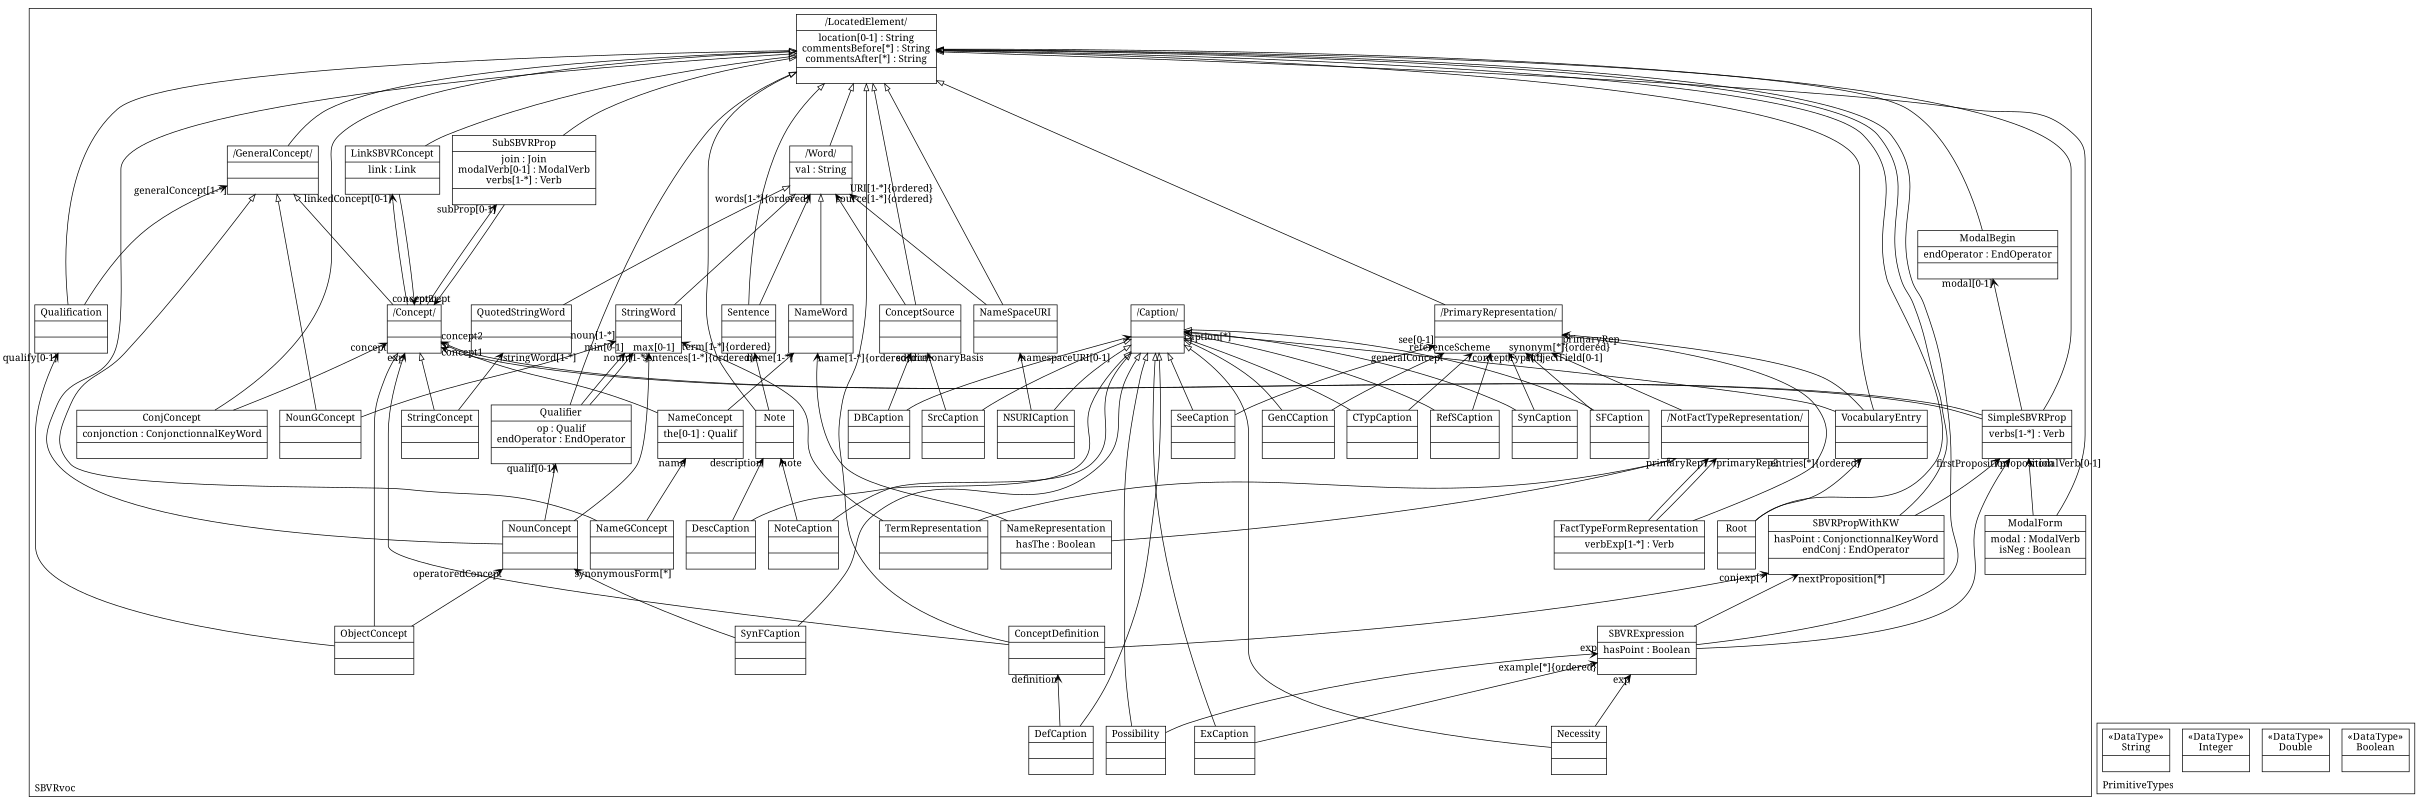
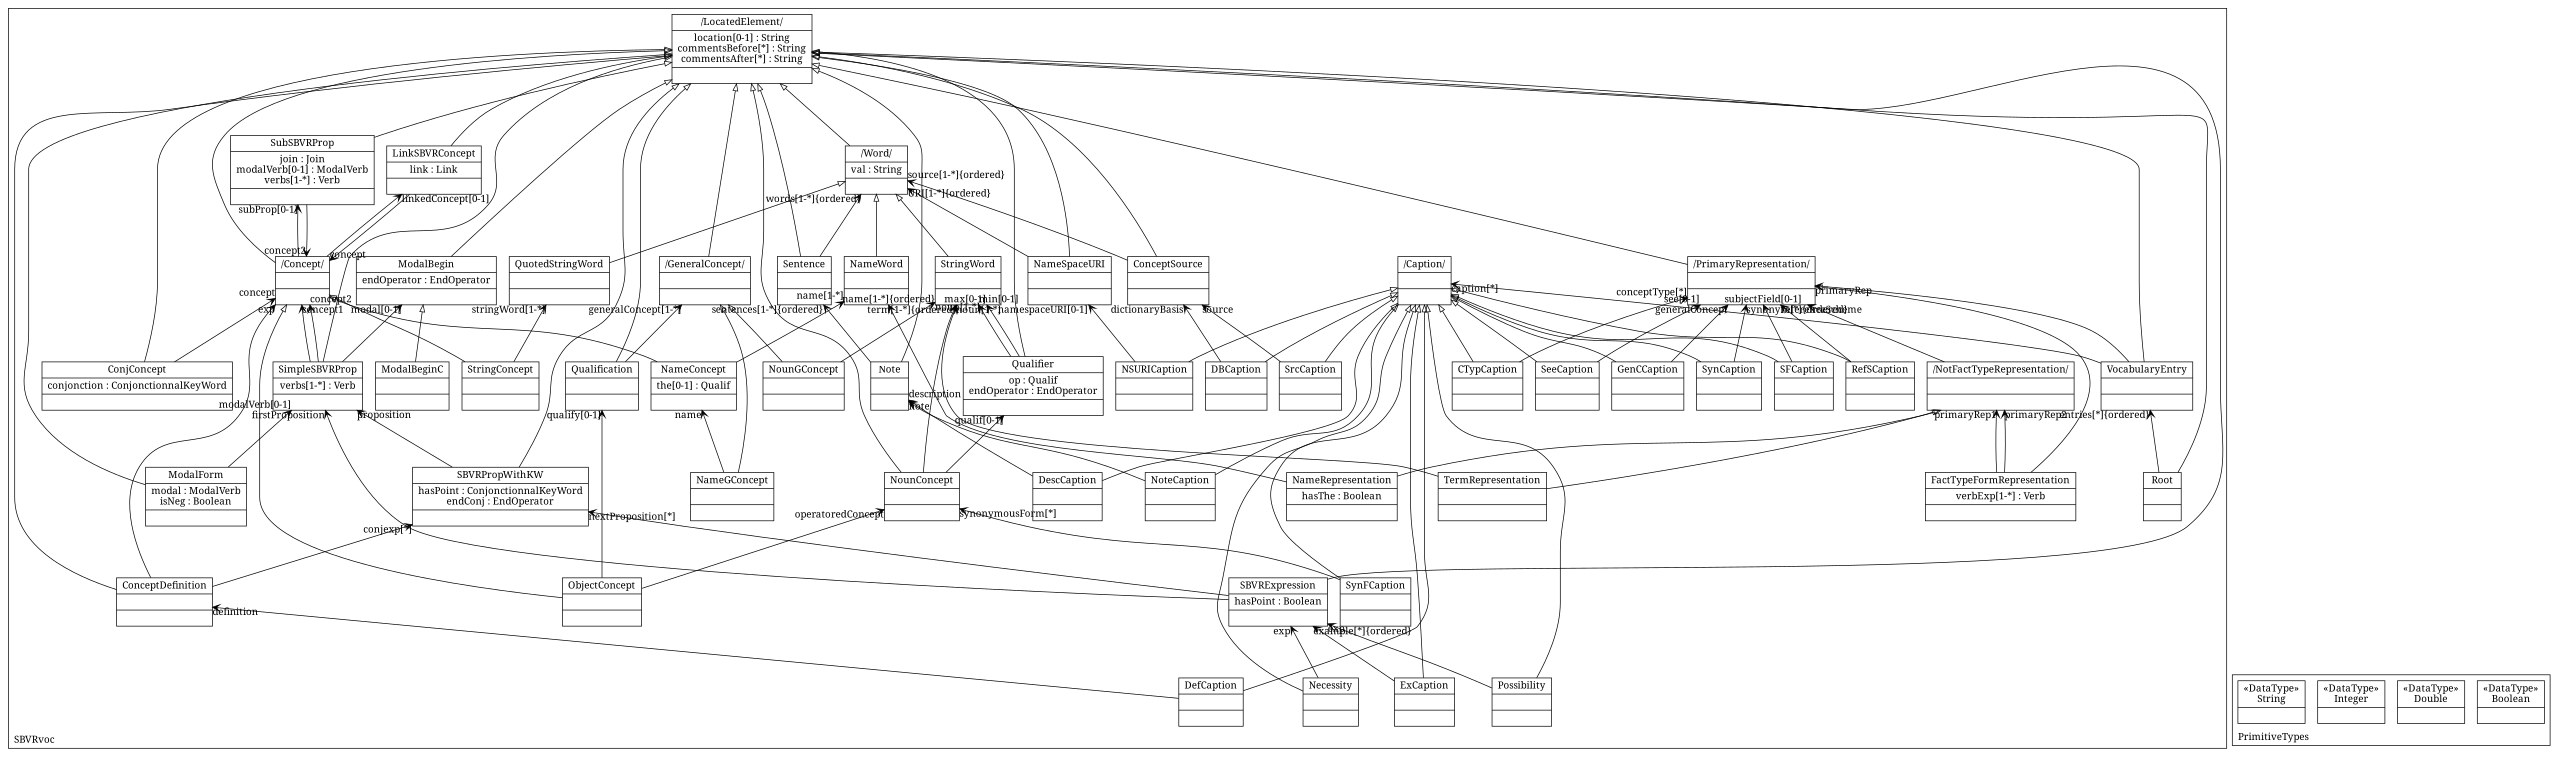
  digraph {
    compound=true
    fontname="Noto Serif"
    labeljust=l
    labelloc=t
    nodeSep=0.75
    rankdir=BT
    node [fontname="Noto Serif" shape=record]
    edge [arrowhead=vee constraint=true fontname="Noto Serif" group=LocatedElement minlen=2 arrowtail=diamond]
    n1 [label="{/LocatedElement/|location[0-1] : String\ncommentsBefore[*] : String\ncommentsAfter[*] : String| }"]
    n2 [label="{Root| | }"]
    n3 [label="{VocabularyEntry| | }"]
    n4 [label="{/PrimaryRepresentation/| | }"]
    n5 [label="{/Caption/| | }"]
    n6 [label="{DefCaption| | }"]
    n7 [label="{ConceptDefinition| | }"]
    n8 [label="{/Concept/| | }"]
    n9 [label="{ConjConcept|conjonction : ConjonctionnalKeyWord| }"]
    n10 [label="{DescCaption| | }"]
    n11 [label="{Note| | }"]
    n12 [label="{Sentence| | }"]
    n13 [label="{SrcCaption| | }"]
    n14 [label="{ConceptSource| | }"]
    n15 [label="{/Word/|val : String| }"]
    n16 [label="{DBCaption| | }"]
    n17 [label="{GenCCaption| | }"]
    n18 [label="{CTypCaption| | }"]
    n19 [label="{Necessity| | }"]
    n20 [label="{SBVRExpression|hasPoint : Boolean| }"]
    n21 [label="{SimpleSBVRProp|verbs[1-*] : Verb| }"]
    n22 [label="{SBVRPropWithKW|hasPoint : ConjonctionnalKeyWord\nendConj : EndOperator| }"]
    n23 [label="{Possibility| | }"]
    n24 [label="{RefSCaption| | }"]
    n25 [label="{NoteCaption| | }"]
    n26 [label="{ExCaption| | }"]
    n27 [label="{SynCaption| | }"]
    n28 [label="{SynFCaption| | }"]
    n29 [label="{SeeCaption| | }"]
    n30 [label="{SFCaption| | }"]
    n31 [label="{NSURICaption| | }"]
    n32 [label="{NameSpaceURI| | }"]
    n33 [label="{/NotFactTypeRepresentation/| | }"]
    n34 [label="{TermRepresentation| | }"]
    n35 [label="{StringWord| | }"]
    n36 [label="{NameRepresentation|hasThe : Boolean| }"]
    n37 [label="{NameWord| | }"]
    n38 [label="{FactTypeFormRepresentation|verbExp[1-*] : Verb| }"]
    n39 [label="{SubSBVRProp|join : Join\nmodalVerb[0-1] : ModalVerb\nverbs[1-*] : Verb| }"]
    n40 [label="{LinkSBVRConcept|link : Link| }"]
    n41 [label="{QuotedStringWord| | }"]
    n42 [label="{ModalForm|modal : ModalVerb\nisNeg : Boolean| }"]
    n43 [label="{ModalBegin|endOperator : EndOperator| }"]
    n44 [label="{NameConcept|the[0-1] : Qualif| }"]
    n45 [label="{ObjectConcept| | }"]
    n46 [label="{NounConcept| | }"]
    n47 [label="{Qualification| | }"]
    n48 [label="{Qualifier|op : Qualif\nendOperator : EndOperator| }"]
    n49 [label="{/GeneralConcept/| | }"]
    n50 [label="{StringConcept| | }"]
    n51 [label="{NameGConcept| | }"]
    n52 [label="{NounGConcept| | }"]
+   n53 [label="{ModalBeginC| | }"]
    n54 [label="{&#171;DataType&#187;\nBoolean|}"]
    n55 [label="{&#171;DataType&#187;\nDouble|}"]
    n56 [label="{&#171;DataType&#187;\nInteger|}"]
    n57 [label="{&#171;DataType&#187;\nString|}"]
    subgraph cluster_1 {
      color=black
      label=SBVRvoc
      n1
      n2
      n3
      n4
      n5
      n6
      n7
      n8
      n9
      n10
      n11
      n12
      n13
      n14
      n15
      n16
      n17
      n18
      n19
      n20
      n21
      n22
      n23
      n24
      n25
      n26
      n27
      n28
      n29
      n30
      n31
      n32
      n33
      n34
      n35
      n36
      n37
      n38
      n39
      n40
      n41
      n42
      n43
      n44
      n45
      n46
      n47
      n48
      n49
      n50
      n51
      n52
+     n53
    }
    subgraph cluster_2 {
      color=black
      label=PrimitiveTypes
      n54
      n55
      n56
      n57
    }
    n2 -> n1 [arrowhead=onormal arrowtail=""]
    n2 -> n3 [group=VocabularyEntry headlabel="entries[*]{ordered}"]
    n3 -> n1 [arrowhead=onormal arrowtail=""]
    n3 -> n4 [group=PrimaryRepresentation headlabel=primaryRep]
    n3 -> n5 [group=Caption headlabel="caption[*]"]
    n4 -> n1 [arrowhead=onormal arrowtail=""]
    n6 -> n5 [arrowhead=onormal group=Caption arrowtail=""]
    n6 -> n7 [group=ConceptDefinition headlabel=definition]
    n7 -> n1 [arrowhead=onormal arrowtail=""]
    n7 -> n8 [group=Concept headlabel=exp]
    n7 -> n22 [group=ConjConcept headlabel="conjexp[*]"]
-   n8 -> n49 [arrowhead=onormal arrowtail=""]
+   n8 -> n1 [arrowhead=onormal arrowtail=""]
    n8 -> n39 [group=SubSBVRProp headlabel="subProp[0-1]"]
    n8 -> n40 [group=LinkSBVRConcept headlabel="linkedConcept[0-1]"]
    n9 -> n1 [arrowhead=onormal arrowtail=""]
    n9 -> n8 [group=Concept headlabel=concept]
    n10 -> n5 [arrowhead=onormal group=Caption arrowtail=""]
    n10 -> n11 [group=Note headlabel=description]
    n11 -> n1 [arrowhead=onormal arrowtail=""]
    n11 -> n12 [group=Sentence headlabel="sentences[1-*]{ordered}"]
    n12 -> n1 [arrowhead=onormal arrowtail=""]
    n12 -> n15 [group=Word headlabel="words[1-*]{ordered}"]
    n13 -> n5 [arrowhead=onormal group=Caption arrowtail=""]
    n13 -> n14 [group=ConceptSource headlabel=source]
    n14 -> n1 [arrowhead=onormal arrowtail=""]
    n14 -> n15 [group=Word headlabel="source[1-*]{ordered}"]
    n15 -> n1 [arrowhead=onormal arrowtail=""]
-   n16 -> n5 [group=Caption arrowtail=""]
+   n16 -> n5 [arrowhead=onormal group=Caption arrowtail=""]
    n16 -> n14 [group=ConceptSource headlabel=dictionaryBasis]
    n17 -> n4 [group=PrimaryRepresentation headlabel=generalConcept]
    n17 -> n5 [arrowhead=onormal group=Caption arrowtail=""]
    n18 -> n4 [group=PrimaryRepresentation headlabel="conceptType[*]"]
    n18 -> n5 [arrowhead=onormal group=Caption arrowtail=""]
    n19 -> n5 [arrowhead=onormal group=Caption arrowtail=""]
    n19 -> n20 [group=SBVRExpression headlabel=exp]
    n20 -> n1 [arrowhead=onormal arrowtail=""]
    n20 -> n21 [group=SimpleSBVRProp headlabel=firstProposition]
    n20 -> n22 [group=SBVRPropWithKW headlabel="nextProposition[*]"]
    n21 -> n1 [arrowhead=onormal arrowtail=""]
    n21 -> n8 [group=Concept headlabel=concept1]
    n21 -> n8 [group=Concept headlabel=concept2]
    n21 -> n43 [group=ModalBegin headlabel="modal[0-1]"]
    n22 -> n1 [arrowhead=onormal arrowtail=""]
    n22 -> n21 [group=SimpleSBVRProp headlabel=proposition]
    n23 -> n5 [arrowhead=onormal group=Caption arrowtail=""]
    n23 -> n20 [group=SBVRExpression headlabel=exp]
    n24 -> n4 [group=PrimaryRepresentation headlabel=referenceScheme]
    n24 -> n5 [arrowhead=onormal group=Caption arrowtail=""]
    n25 -> n5 [arrowhead=onormal group=Caption arrowtail=""]
    n25 -> n11 [group=Note headlabel=note]
    n26 -> n5 [arrowhead=onormal group=Caption arrowtail=""]
    n26 -> n20 [group=SBVRExpression headlabel="example[*]{ordered}"]
    n27 -> n4 [group=PrimaryRepresentation headlabel="synonym[*]{ordered}"]
    n27 -> n5 [arrowhead=onormal group=Caption arrowtail=""]
    n28 -> n5 [arrowhead=onormal group=Caption arrowtail=""]
    n28 -> n46 [group=SBVRExpression headlabel="synonymousForm[*]"]
    n29 -> n4 [group=PrimaryRepresentation headlabel="see[0-1]"]
    n29 -> n5 [arrowhead=onormal group=Caption arrowtail=""]
    n30 -> n4 [group=PrimaryRepresentation headlabel="subjectField[0-1]"]
    n30 -> n5 [arrowhead=onormal group=Caption arrowtail=""]
    n31 -> n5 [arrowhead=onormal group=Caption arrowtail=""]
    n31 -> n32 [group=NameSpaceURI headlabel="namespaceURI[0-1]"]
    n32 -> n1 [arrowhead=onormal arrowtail=""]
    n32 -> n15 [group=Word headlabel="URI[1-*]{ordered}"]
    n33 -> n4 [group=PrimaryRepresentation arrowtail=""]
    n34 -> n33 [arrowhead=onormal group=NotFactTypeRepresentation arrowtail=""]
    n34 -> n35 [group=StringWord headlabel="term[1-*]{ordered}"]
    n35 -> n15 [arrowhead=onormal group=Word arrowtail=""]
    n36 -> n33 [arrowhead=onormal group=NotFactTypeRepresentation arrowtail=""]
    n36 -> n37 [group=NameWord headlabel="name[1-*]{ordered}"]
    n37 -> n15 [arrowhead=onormal group=Word arrowtail=""]
    n38 -> n4 [arrowhead=onormal group=PrimaryRepresentation arrowtail=""]
    n38 -> n33 [group=NotFactTypeRepresentation headlabel=primaryRep1]
    n38 -> n33 [group=NotFactTypeRepresentation headlabel=primaryRep2]
    n39 -> n1 [arrowhead=onormal arrowtail=""]
    n39 -> n8 [group=Concept headlabel=concept2]
    n40 -> n1 [arrowhead=onormal arrowtail=""]
    n40 -> n8 [group=Concept headlabel=concept]
    n41 -> n15 [arrowhead=onormal group=Word arrowtail=""]
    n42 -> n1 [arrowhead=onormal arrowtail=""]
    n42 -> n21 [group=ModalForm headlabel="modalVerb[0-1]"]
    n43 -> n1 [arrowhead=onormal arrowtail=""]
    n44 -> n8 [arrowhead=onormal group=Concept arrowtail=""]
    n44 -> n37 [group=NameWord headlabel="name[1-*]"]
    n45 -> n8 [arrowhead=onormal group=Concept arrowtail=""]
    n45 -> n46 [group=NounConcept headlabel=operatoredConcept]
    n45 -> n47 [group=Qualification headlabel="qualify[0-1]"]
    n46 -> n1 [arrowhead=onormal arrowtail=""]
    n46 -> n35 [group=StringWord headlabel="noun[1-*]"]
    n46 -> n48 [group=Qualifier headlabel="qualif[0-1]"]
    n47 -> n1 [arrowhead=onormal arrowtail=""]
    n47 -> n49 [group=GeneralConcept headlabel="generalConcept[1-*]"]
    n48 -> n1 [arrowhead=onormal arrowtail=""]
    n48 -> n35 [group=StringWord headlabel="min[0-1]"]
    n48 -> n35 [group=StringWord headlabel="max[0-1]"]
    n49 -> n1 [arrowhead=onormal arrowtail=""]
    n50 -> n8 [arrowhead=onormal group=Concept arrowtail=""]
    n50 -> n41 [group=QuotedStringWord headlabel="stringWord[1-*]"]
    n51 -> n44 [group=NameConcept headlabel=name]
    n51 -> n49 [arrowhead=onormal group=GeneralConcept arrowtail=""]
    n52 -> n35 [group=StringWord headlabel="noun[1-*]"]
    n52 -> n49 [arrowhead=onormal group=GeneralConcept arrowtail=""]
+   n53 -> n43 [arrowhead=onormal group=ModalBegin arrowtail=""]
  }
